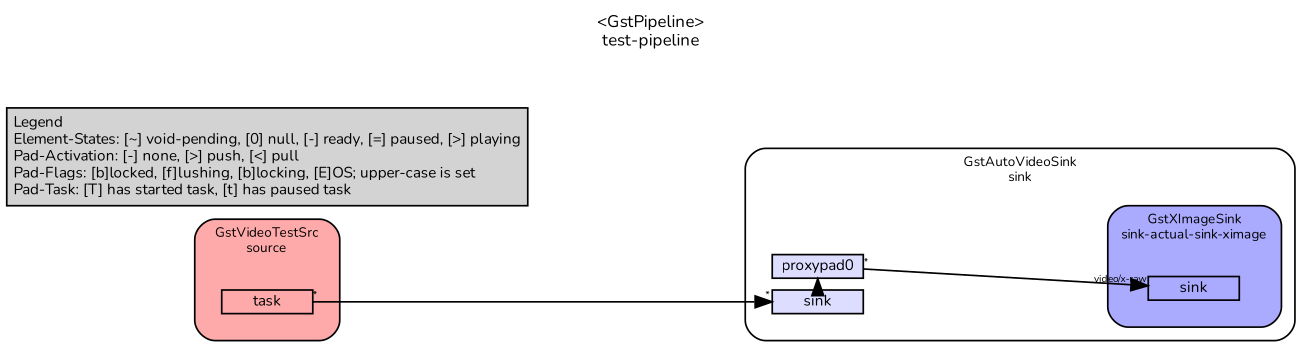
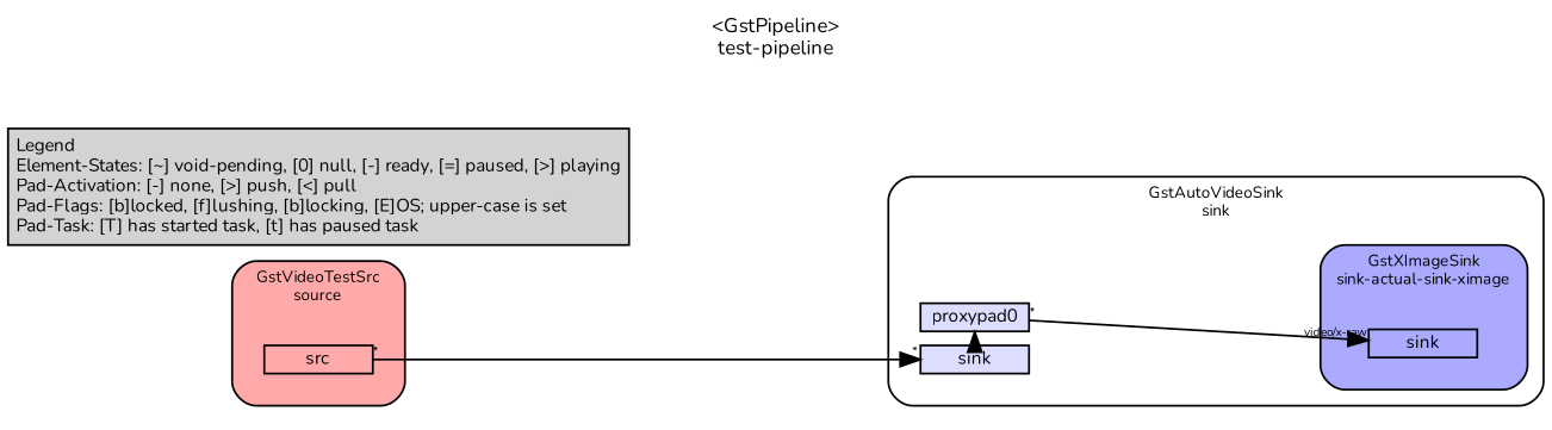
  digraph {
    fontname=Nunito
    fontsize=10
    label="<GstPipeline>\ntest-pipeline"
    labelloc=t
    nodesep=.1
    rankdir=LR
    ranksep=.2
    node [color=black fillcolor="#ddddff" fontname=Nunito fontsize=9 margin="0.0,0.0" shape=box style="filled,solid"]
    edge [fontname=Nunito fontsize=9 labelangle=0 labeldistance=10 labelfontsize=6 taillabel="*"]
    n1 [height=0.2 label=proxypad0]
    n2 [height=0.2 label=sink]
    n3 [fillcolor="#aaaaff" height=0.2 label=sink]
-   n4 [fillcolor="#ffaaaa" height=0.2 label=task]
+   n4 [fillcolor="#ffaaaa" height=0.2 label=src]
    n5 [label="Legend\lElement-States: [~] void-pending, [0] null, [-] ready, [=] paused, [>] playing\lPad-Activation: [-] none, [>] push, [<] pull\lPad-Flags: [b]locked, [f]lushing, [b]locking, [E]OS; upper-case is set\lPad-Task: [T] has started task, [t] has paused task\l" margin="0.05,0.05" style=filled color="" fillcolor=""]
    subgraph cluster_1 {
      color=black
      fillcolor="#ffffff"
      fontsize=8
      label="GstAutoVideoSink\nsink"
      style="filled,rounded"
      subgraph cluster_2 {
        color=black
        fillcolor="#ffffff"
        fontsize=8
        label=""
        style=invis
        n1
        n2
      }
      subgraph cluster_3 {
        color=black
        fillcolor="#aaaaff"
        fontsize=8
        label="GstXImageSink\nsink-actual-sink-ximage"
        style="filled,rounded"
        subgraph cluster_4 {
          color=black
          fillcolor="#aaaaff"
          fontsize=8
          label=""
          style=invis
          n3
        }
      }
    }
    subgraph cluster_5 {
      color=black
      fillcolor="#ffaaaa"
      fontsize=8
      label="GstVideoTestSrc\nsource"
      style="filled,rounded"
      subgraph cluster_6 {
        color=black
        fillcolor="#ffaaaa"
        fontsize=8
        label=""
        style=invis
        n4
      }
    }
    n1 -> n3 [headlabel="video/x-raw" label="                                                  "]
    n2 -> n1 [minlen=0 style=dashed labelangle="" labeldistance="" taillabel=""]
    n4 -> n2 [headlabel="*" label="                                                  "]
  }
